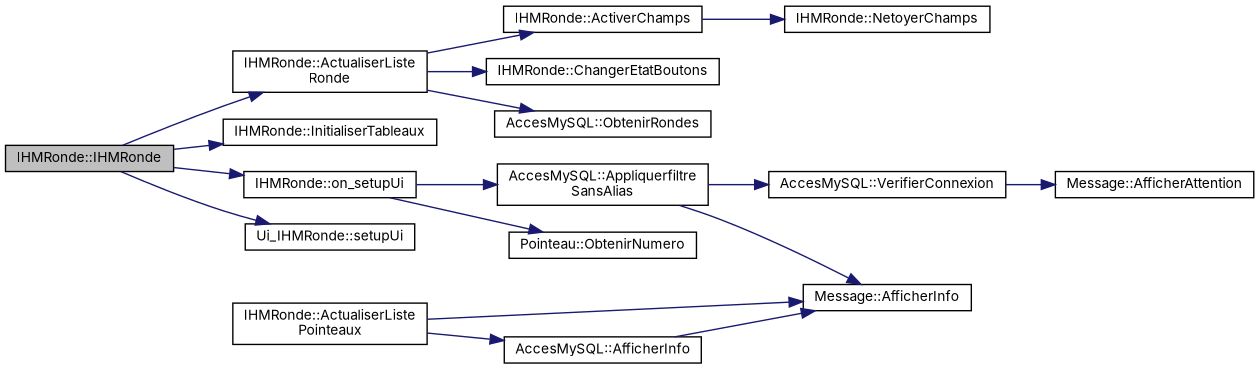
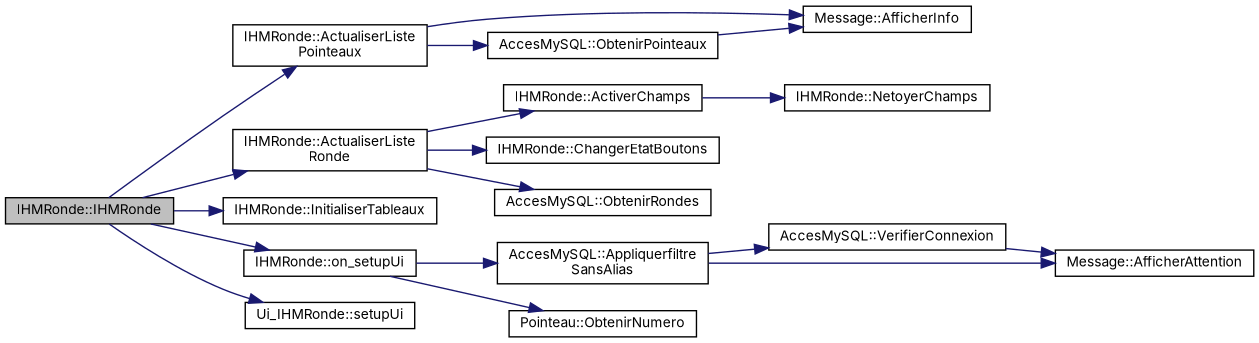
  digraph {
    fontname=Inter
    rankdir=LR
    node [color=black fillcolor=white fontname=Inter fontsize=10 shape=record style=filled]
    edge [color=midnightblue fontname=Inter fontsize=10 labelfontname=Helvetica labelfontsize=10 style=solid]
    n1 [fillcolor=grey75 fontcolor=black height=0.2 label="IHMRonde::IHMRonde" width=0.4]
    n2 [height=0.2 label="IHMRonde::ActualiserListe\lPointeaux" width=0.4]
    n3 [height=0.2 label="IHMRonde::ActualiserListe\lRonde" width=0.4]
    n4 [height=0.2 label="IHMRonde::InitialiserTableaux" width=0.4]
    n5 [height=0.2 label="IHMRonde::on_setupUi" width=0.4]
    n6 [height=0.2 label="Ui_IHMRonde::setupUi" width=0.4]
    n7 [height=0.2 label="Message::AfficherInfo" width=0.4]
-   n8 [height=0.2 label="AccesMySQL::AfficherInfo" width=0.4]
+   n8 [height=0.2 label="AccesMySQL::ObtenirPointeaux" width=0.4]
    n9 [height=0.2 label="IHMRonde::ActiverChamps" width=0.4]
    n10 [height=0.2 label="IHMRonde::ChangerEtatBoutons" width=0.4]
    n11 [height=0.2 label="AccesMySQL::ObtenirRondes" width=0.4]
    n12 [height=0.2 label="AccesMySQL::Appliquerfiltre\lSansAlias" width=0.4]
    n13 [height=0.2 label="Pointeau::ObtenirNumero" width=0.4]
    n14 [height=0.2 label="AccesMySQL::VerifierConnexion" width=0.4]
    n15 [height=0.2 label="Message::AfficherAttention" width=0.4]
    n16 [height=0.2 label="IHMRonde::NetoyerChamps" width=0.4]
+   n1 -> n2
    n1 -> n3
    n1 -> n4
    n1 -> n5
    n1 -> n6
    n2 -> n7
    n2 -> n8
    n3 -> n9
    n3 -> n10
    n3 -> n11
    n5 -> n12
    n5 -> n13
    n8 -> n7
    n9 -> n16
    n12 -> n14
-   n12 -> n7
+   n12 -> n15
    n14 -> n15
  }
